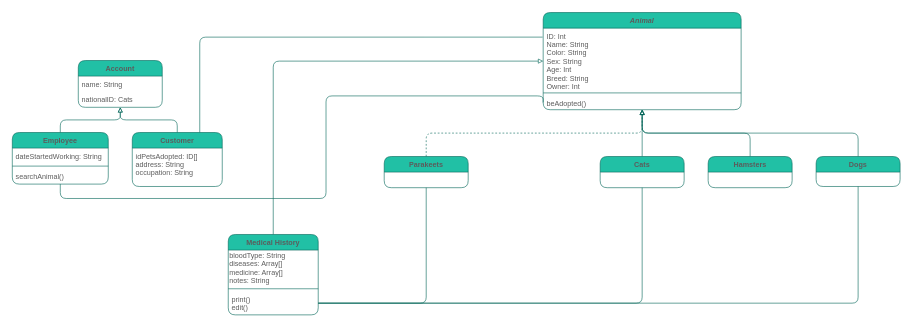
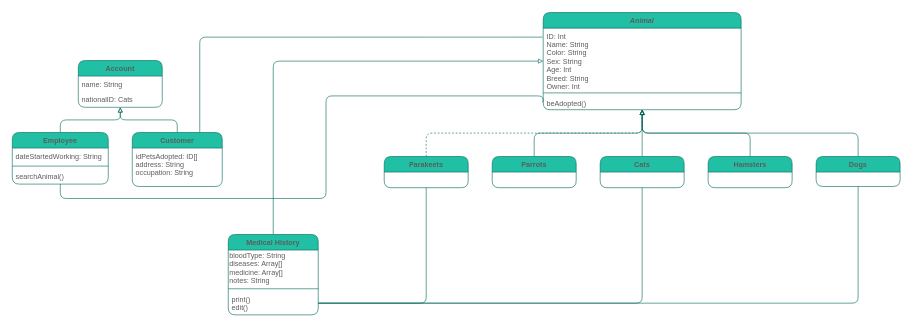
  <mxCell id="0" />
  <mxCell id="1" parent="0" />
  <mxCell id="2" value="Animal" style="swimlane;fontStyle=3;align=center;verticalAlign=top;childLayout=stackLayout;horizontal=1;startSize=26;horizontalStack=0;resizeParent=1;resizeParentMax=0;resizeLast=0;collapsible=1;marginBottom=0;rounded=1;fillColor=#21C0A5;strokeColor=#006658;fontColor=#5C5C5C;" parent="1" vertex="1"><mxGeometry x="905" y="20" width="330" height="162" as="geometry" /></mxCell>
  <mxCell id="3" value="ID: Int&#10;Name: String&#10;Color: String&#10;Sex: String&#10;Age: Int&#10;Breed: String&#10;Owner: Int" style="text;strokeColor=none;fillColor=none;align=left;verticalAlign=top;spacingLeft=4;spacingRight=4;overflow=hidden;rotatable=0;points=[[0,0.5],[1,0.5]];portConstraint=eastwest;rounded=1;fontColor=#5C5C5C;" parent="2" vertex="1"><mxGeometry y="26" width="330" height="104" as="geometry" /></mxCell>
  <mxCell id="4" value="" style="line;strokeWidth=1;fillColor=none;align=left;verticalAlign=middle;spacingTop=-1;spacingLeft=3;spacingRight=3;rotatable=0;labelPosition=right;points=[];portConstraint=eastwest;rounded=1;strokeColor=#006658;fontColor=#5C5C5C;" parent="2" vertex="1"><mxGeometry y="130" width="330" height="8" as="geometry" /></mxCell>
  <mxCell id="5" value="beAdopted()" style="text;strokeColor=none;fillColor=none;align=left;verticalAlign=top;spacingLeft=4;spacingRight=4;overflow=hidden;rotatable=0;points=[[0,0.5],[1,0.5]];portConstraint=eastwest;rounded=1;fontColor=#5C5C5C;" parent="2" vertex="1"><mxGeometry y="138" width="330" height="24" as="geometry" /></mxCell>
  <mxCell id="6" style="edgeStyle=orthogonalEdgeStyle;rounded=1;orthogonalLoop=1;jettySize=auto;html=1;exitX=0.5;exitY=0;exitDx=0;exitDy=0;endArrow=block;endFill=0;startSize=12;strokeColor=#006658;fontColor=#5C5C5C;dashed=1;" parent="1" source="8" target="2" edge="1"><mxGeometry relative="1" as="geometry" /></mxCell>
  <mxCell id="7" style="edgeStyle=orthogonalEdgeStyle;curved=0;rounded=1;sketch=0;orthogonalLoop=1;jettySize=auto;html=1;exitX=0.5;exitY=1;exitDx=0;exitDy=0;fontFamily=Helvetica;fontSize=12;fontColor=default;startSize=26;strokeColor=#006658;fillColor=#21C0A5;endArrow=none;endFill=0;entryX=1;entryY=0.5;entryDx=0;entryDy=0;" edge="1" parent="1" source="8" target="32"><mxGeometry relative="1" as="geometry"><mxPoint x="539" y="464" as="targetPoint" /></mxGeometry></mxCell>
  <mxCell id="8" value="Parakeets" style="swimlane;fontStyle=1;childLayout=stackLayout;horizontal=1;startSize=26;fillColor=#21C0A5;horizontalStack=0;resizeParent=1;resizeParentMax=0;resizeLast=0;collapsible=1;marginBottom=0;rounded=1;strokeColor=#006658;fontColor=#5C5C5C;verticalAlign=top;" parent="1" vertex="1"><mxGeometry x="640" y="260" width="140" height="52" as="geometry" /></mxCell>
+ <mxCell id="9" style="edgeStyle=orthogonalEdgeStyle;rounded=1;orthogonalLoop=1;jettySize=auto;html=1;exitX=0.5;exitY=0;exitDx=0;exitDy=0;endArrow=block;endFill=0;startSize=12;strokeColor=#006658;fontColor=#5C5C5C;" parent="1" source="10" target="2" edge="1"><mxGeometry relative="1" as="geometry" /></mxCell>
+ <mxCell id="10" value="Parrots" style="swimlane;fontStyle=1;childLayout=stackLayout;horizontal=1;startSize=26;fillColor=#21C0A5;horizontalStack=0;resizeParent=1;resizeParentMax=0;resizeLast=0;collapsible=1;marginBottom=0;rounded=1;strokeColor=#006658;fontColor=#5C5C5C;verticalAlign=top;" parent="1" vertex="1"><mxGeometry x="820" y="260" width="140" height="52" as="geometry" /></mxCell>
  <mxCell id="11" value="" style="edgeStyle=orthogonalEdgeStyle;rounded=1;orthogonalLoop=1;jettySize=auto;html=1;endArrow=block;endFill=0;startSize=12;strokeColor=#006658;fontColor=#5C5C5C;" parent="1" source="13" target="5" edge="1"><mxGeometry relative="1" as="geometry"><Array as="points"><mxPoint x="1070" y="200" /><mxPoint x="1070" y="200" /></Array></mxGeometry></mxCell>
  <mxCell id="12" style="edgeStyle=orthogonalEdgeStyle;curved=0;rounded=1;sketch=0;orthogonalLoop=1;jettySize=auto;html=1;exitX=0.5;exitY=1;exitDx=0;exitDy=0;entryX=1;entryY=0.5;entryDx=0;entryDy=0;fontFamily=Helvetica;fontSize=12;fontColor=default;endArrow=none;endFill=0;startSize=26;strokeColor=#006658;fillColor=#21C0A5;" edge="1" parent="1" source="13" target="32"><mxGeometry relative="1" as="geometry" /></mxCell>
  <mxCell id="13" value="Cats" style="swimlane;fontStyle=1;childLayout=stackLayout;horizontal=1;startSize=26;fillColor=#21C0A5;horizontalStack=0;resizeParent=1;resizeParentMax=0;resizeLast=0;collapsible=1;marginBottom=0;rounded=1;strokeColor=#006658;fontColor=#5C5C5C;verticalAlign=top;" parent="1" vertex="1"><mxGeometry x="1000" y="260" width="140" height="52" as="geometry" /></mxCell>
  <mxCell id="14" style="edgeStyle=orthogonalEdgeStyle;rounded=1;orthogonalLoop=1;jettySize=auto;html=1;exitX=0.5;exitY=0;exitDx=0;exitDy=0;endArrow=block;endFill=0;startSize=12;strokeColor=#006658;fontColor=#5C5C5C;" parent="1" source="15" target="2" edge="1"><mxGeometry relative="1" as="geometry" /></mxCell>
  <mxCell id="15" value="Hamsters" style="swimlane;fontStyle=1;childLayout=stackLayout;horizontal=1;startSize=26;fillColor=#21C0A5;horizontalStack=0;resizeParent=1;resizeParentMax=0;resizeLast=0;collapsible=1;marginBottom=0;rounded=1;strokeColor=#006658;fontColor=#5C5C5C;verticalAlign=top;" parent="1" vertex="1"><mxGeometry x="1180" y="260" width="140" height="52" as="geometry" /></mxCell>
  <mxCell id="16" style="edgeStyle=orthogonalEdgeStyle;rounded=1;orthogonalLoop=1;jettySize=auto;html=1;exitX=0.5;exitY=0;exitDx=0;exitDy=0;endArrow=block;endFill=0;startSize=12;strokeColor=#006658;fontColor=#5C5C5C;" parent="1" source="18" target="2" edge="1"><mxGeometry relative="1" as="geometry" /></mxCell>
  <mxCell id="17" style="edgeStyle=orthogonalEdgeStyle;curved=0;rounded=1;sketch=0;orthogonalLoop=1;jettySize=auto;html=1;exitX=0.5;exitY=1;exitDx=0;exitDy=0;fontFamily=Helvetica;fontSize=12;fontColor=default;endArrow=none;endFill=0;startSize=26;strokeColor=#006658;fillColor=#21C0A5;" edge="1" parent="1" source="18" target="32"><mxGeometry relative="1" as="geometry" /></mxCell>
  <mxCell id="18" value="Dogs" style="swimlane;fontStyle=1;childLayout=stackLayout;horizontal=1;startSize=26;fillColor=#21C0A5;horizontalStack=0;resizeParent=1;resizeParentMax=0;resizeLast=0;collapsible=1;marginBottom=0;rounded=1;strokeColor=#006658;fontColor=#5C5C5C;verticalAlign=top;" parent="1" vertex="1"><mxGeometry x="1360" y="260" width="140" height="50" as="geometry" /></mxCell>
  <mxCell id="19" value="Account" style="swimlane;fontStyle=1;childLayout=stackLayout;horizontal=1;startSize=26;fillColor=#21C0A5;horizontalStack=0;resizeParent=1;resizeParentMax=0;resizeLast=0;collapsible=1;marginBottom=0;rounded=1;strokeColor=#006658;verticalAlign=top;fontColor=#5C5C5C;" parent="1" vertex="1"><mxGeometry x="130" y="100" width="140" height="78" as="geometry" /></mxCell>
  <mxCell id="20" value="name: String" style="text;strokeColor=none;fillColor=none;align=left;verticalAlign=top;spacingLeft=4;spacingRight=4;overflow=hidden;rotatable=0;points=[[0,0.5],[1,0.5]];portConstraint=eastwest;rounded=1;fontColor=#5C5C5C;" parent="19" vertex="1"><mxGeometry y="26" width="140" height="26" as="geometry" /></mxCell>
  <mxCell id="21" value="nationalID: Cats" style="text;strokeColor=none;fillColor=none;align=left;verticalAlign=top;spacingLeft=4;spacingRight=4;overflow=hidden;rotatable=0;points=[[0,0.5],[1,0.5]];portConstraint=eastwest;rounded=1;fontColor=#5C5C5C;" parent="19" vertex="1"><mxGeometry y="52" width="140" height="26" as="geometry" /></mxCell>
  <mxCell id="22" style="edgeStyle=orthogonalEdgeStyle;rounded=1;orthogonalLoop=1;jettySize=auto;html=1;exitX=0.5;exitY=0;exitDx=0;exitDy=0;endArrow=block;endFill=0;startSize=12;strokeColor=#006658;fontColor=#5C5C5C;" parent="1" source="33" target="19" edge="1"><mxGeometry relative="1" as="geometry"><mxPoint x="90" y="220" as="sourcePoint" /></mxGeometry></mxCell>
  <mxCell id="23" style="edgeStyle=orthogonalEdgeStyle;rounded=1;orthogonalLoop=1;jettySize=auto;html=1;exitX=0.5;exitY=0;exitDx=0;exitDy=0;endArrow=block;endFill=0;startSize=12;strokeColor=#006658;fontColor=#5C5C5C;" parent="1" source="26" target="19" edge="1"><mxGeometry relative="1" as="geometry" /></mxCell>
  <mxCell id="24" style="edgeStyle=orthogonalEdgeStyle;rounded=1;orthogonalLoop=1;jettySize=auto;html=1;entryX=0;entryY=0.5;entryDx=0;entryDy=0;endArrow=none;endFill=0;startSize=12;strokeColor=#006658;fontColor=#5C5C5C;" parent="1" source="36" target="5" edge="1"><mxGeometry relative="1" as="geometry"><Array as="points"><mxPoint x="100" y="330" /><mxPoint x="543" y="330" /><mxPoint x="543" y="159" /></Array></mxGeometry></mxCell>
  <mxCell id="25" style="edgeStyle=orthogonalEdgeStyle;curved=0;rounded=1;sketch=0;orthogonalLoop=1;jettySize=auto;html=1;exitX=0.75;exitY=0;exitDx=0;exitDy=0;entryX=-0.003;entryY=0.144;entryDx=0;entryDy=0;entryPerimeter=0;fontFamily=Helvetica;fontSize=12;fontColor=default;endArrow=none;endFill=0;startSize=26;strokeColor=#006658;fillColor=#21C0A5;" edge="1" parent="1" source="26" target="3"><mxGeometry relative="1" as="geometry" /></mxCell>
  <mxCell id="26" value="Customer" style="swimlane;fontStyle=1;childLayout=stackLayout;horizontal=1;startSize=26;fillColor=#21C0A5;horizontalStack=0;resizeParent=1;resizeParentMax=0;resizeLast=0;collapsible=1;marginBottom=0;rounded=1;strokeColor=#006658;fontColor=#5C5C5C;verticalAlign=top;" parent="1" vertex="1"><mxGeometry x="220" y="220" width="150" height="90" as="geometry" /></mxCell>
  <mxCell id="27" value="idPetsAdopted: ID[]&#10;address: String&#10;occupation: String" style="text;strokeColor=none;fillColor=none;align=left;verticalAlign=top;spacingLeft=4;spacingRight=4;overflow=hidden;rotatable=0;points=[[0,0.5],[1,0.5]];portConstraint=eastwest;rounded=1;fontColor=#5C5C5C;" parent="26" vertex="1"><mxGeometry y="26" width="150" height="64" as="geometry" /></mxCell>
  <mxCell id="28" style="edgeStyle=orthogonalEdgeStyle;rounded=1;orthogonalLoop=1;jettySize=auto;html=1;exitX=0.5;exitY=0;exitDx=0;exitDy=0;entryX=0;entryY=0.5;entryDx=0;entryDy=0;endArrow=block;endFill=0;startSize=12;strokeWidth=1;strokeColor=#006658;fontColor=#5C5C5C;" parent="1" source="29" target="2" edge="1"><mxGeometry relative="1" as="geometry" /></mxCell>
  <mxCell id="29" value="Medical History" style="swimlane;fontStyle=1;align=center;verticalAlign=top;childLayout=stackLayout;horizontal=1;startSize=26;horizontalStack=0;resizeParent=1;resizeParentMax=0;resizeLast=0;collapsible=1;marginBottom=0;rounded=1;fillColor=#21C0A5;strokeColor=#006658;fontColor=#5C5C5C;" parent="1" vertex="1"><mxGeometry x="380" y="390" width="150" height="134" as="geometry" /></mxCell>
  <mxCell id="30" value="bloodType: String&lt;br&gt;diseases: Array[]&lt;br&gt;medicine: Array[]&lt;br&gt;notes: String" style="text;html=1;align=left;verticalAlign=middle;resizable=0;points=[];autosize=1;strokeColor=none;fillColor=none;rounded=1;fontColor=#5C5C5C;" parent="29" vertex="1"><mxGeometry y="26" width="150" height="60" as="geometry" /></mxCell>
  <mxCell id="31" value="" style="line;strokeWidth=1;fillColor=none;align=left;verticalAlign=middle;spacingTop=-1;spacingLeft=3;spacingRight=3;rotatable=0;labelPosition=right;points=[];portConstraint=eastwest;rounded=1;strokeColor=#006658;fontColor=#5C5C5C;" parent="29" vertex="1"><mxGeometry y="86" width="150" height="9" as="geometry" /></mxCell>
  <mxCell id="32" value="print()&#10;edit()" style="text;strokeColor=none;fillColor=none;align=left;verticalAlign=top;spacingLeft=4;spacingRight=4;overflow=hidden;rotatable=0;points=[[0,0.5],[1,0.5]];portConstraint=eastwest;rounded=1;fontColor=#5C5C5C;" parent="29" vertex="1"><mxGeometry y="95" width="150" height="39" as="geometry" /></mxCell>
  <mxCell id="33" value="Employee" style="swimlane;fontStyle=1;align=center;verticalAlign=top;childLayout=stackLayout;horizontal=1;startSize=26;horizontalStack=0;resizeParent=1;resizeParentMax=0;resizeLast=0;collapsible=1;marginBottom=0;rounded=1;fillColor=#21C0A5;strokeColor=#006658;fontColor=#5C5C5C;" parent="1" vertex="1"><mxGeometry x="20" y="220" width="160" height="86" as="geometry" /></mxCell>
  <mxCell id="34" value="dateStartedWorking: String" style="text;strokeColor=none;fillColor=none;align=left;verticalAlign=top;spacingLeft=4;spacingRight=4;overflow=hidden;rotatable=0;points=[[0,0.5],[1,0.5]];portConstraint=eastwest;rounded=1;fontColor=#5C5C5C;" parent="33" vertex="1"><mxGeometry y="26" width="160" height="26" as="geometry" /></mxCell>
  <mxCell id="35" value="" style="line;strokeWidth=1;fillColor=none;align=left;verticalAlign=middle;spacingTop=-1;spacingLeft=3;spacingRight=3;rotatable=0;labelPosition=right;points=[];portConstraint=eastwest;rounded=1;strokeColor=#006658;fontColor=#5C5C5C;" parent="33" vertex="1"><mxGeometry y="52" width="160" height="8" as="geometry" /></mxCell>
  <mxCell id="36" value="searchAnimal()" style="text;strokeColor=none;fillColor=none;align=left;verticalAlign=top;spacingLeft=4;spacingRight=4;overflow=hidden;rotatable=0;points=[[0,0.5],[1,0.5]];portConstraint=eastwest;rounded=1;fontColor=#5C5C5C;" parent="33" vertex="1"><mxGeometry y="60" width="160" height="26" as="geometry" /></mxCell>
